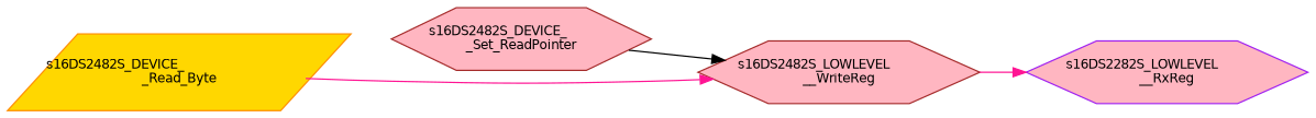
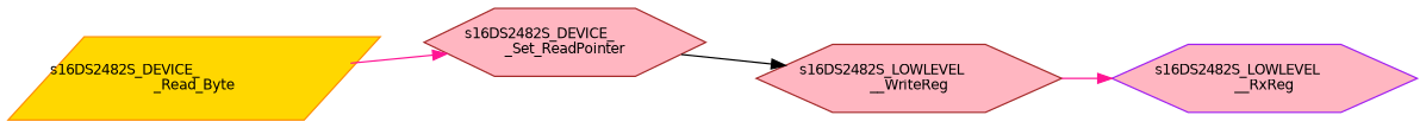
  digraph {
    rankdir=LR
    node [color=brown fillcolor=lightpink fontname=Helvetica fontsize=10 shape=hexagon style=filled]
    edge [color=deeppink fontname=Helvetica fontsize=10 labelfontname=Helvetica labelfontsize=10 style=solid]
    n1 [color=darkorange fillcolor=gold fontcolor=black height=0.2 label="s16DS2482S_DEVICE_\l_Read_Byte" shape=parallelogram width=0.4]
    n2 [height=0.2 label="s16DS2482S_DEVICE_\l_Set_ReadPointer" width=0.4]
    n3 [height=0.2 label="s16DS2482S_LOWLEVEL\l__WriteReg" width=0.4]
-   n4 [color=purple height=0.2 label="s16DS2282S_LOWLEVEL\l__RxReg" width=0.4]
-   n1 -> n3
+   n4 [color=purple height=0.2 label="s16DS2482S_LOWLEVEL\l__RxReg" width=0.4]
+   n1 -> n2
    n2 -> n3 [color=black]
    n3 -> n4
  }
